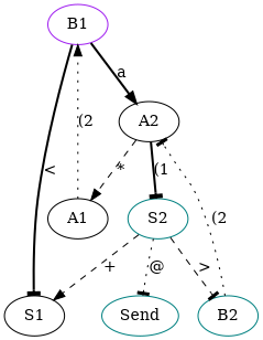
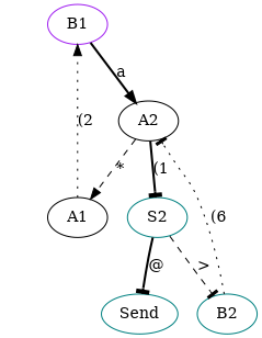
  digraph {
    node [color=black]
    edge [arrowhead=tee style=dotted]
-   n1 [label=S1]
    n2 [label=A1]
    n3 [color=purple label=B1]
    n4 [color=teal label=S2]
    n5 [color=teal label=Send]
    n6 [color=teal label=B2]
    n7 [label=A2]
    n2 -> n3 [arrowhead=normal label="(2"]
-   n3 -> n1 [label="<" style=bold]
    n3 -> n7 [arrowhead=normal label=a style=bold]
-   n4 -> n1 [arrowhead=normal label="+" style=dashed]
-   n4 -> n5 [label="@"]
+   n4 -> n5 [label="@" style=bold]
    n4 -> n6 [label=">" style=dashed]
-   n6 -> n7 [label="(2"]
+   n6 -> n7 [label="(6"]
    n7 -> n2 [arrowhead=normal label="*" style=dashed]
    n7 -> n4 [label="(1" style=bold]
  }
